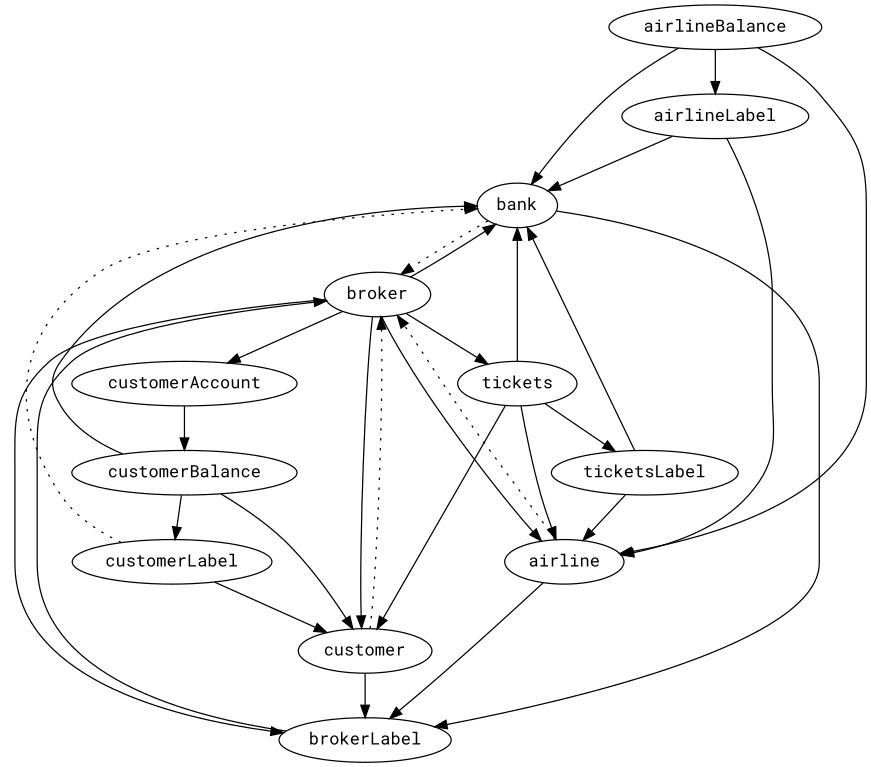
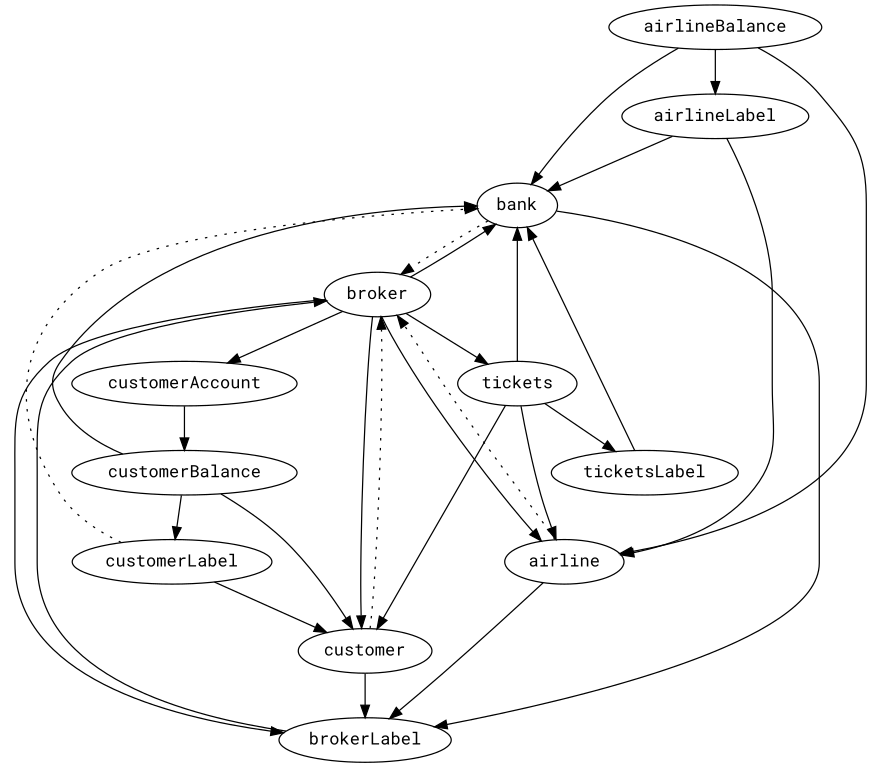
  digraph {
    clusterrank=none
    fontname="Roboto Mono"
    node [fontname="Roboto Mono"]
    edge [fontname="Roboto Mono"]
    airlineBalance
    airlineLabel
    customerBalance
    customerAccount
    customerLabel
    broker
    bank
    customer
    airline
    brokerLabel
    tickets
    ticketsLabel
    subgraph cluster_1 {
      airlineBalance
      airlineLabel
      customerBalance
      customerAccount
      customerLabel
    }
    subgraph cluster_2 {
      broker
      bank
      customer
      airline
      brokerLabel
    }
    subgraph cluster_3 {
      tickets
      ticketsLabel
    }
    airlineBalance -> airlineLabel
    airlineBalance -> bank
    airlineBalance -> airline
    airlineLabel -> bank
    airlineLabel -> airline
    customerBalance -> customerLabel
    customerBalance -> bank
    customerBalance -> customer
    customerAccount -> customerBalance
    customerLabel -> bank [style=dotted]
    customerLabel -> customer
    broker -> customerAccount
    broker -> bank
    broker -> customer
    broker -> airline
    broker -> brokerLabel
    broker -> tickets
    bank -> broker [style=dotted]
    bank -> brokerLabel
    customer -> broker [style=dotted]
    customer -> brokerLabel
    airline -> broker [style=dotted]
    airline -> brokerLabel
    brokerLabel -> broker
    tickets -> bank
    tickets -> customer
    tickets -> airline
    tickets -> ticketsLabel
    ticketsLabel -> bank
-   ticketsLabel -> airline
  }
